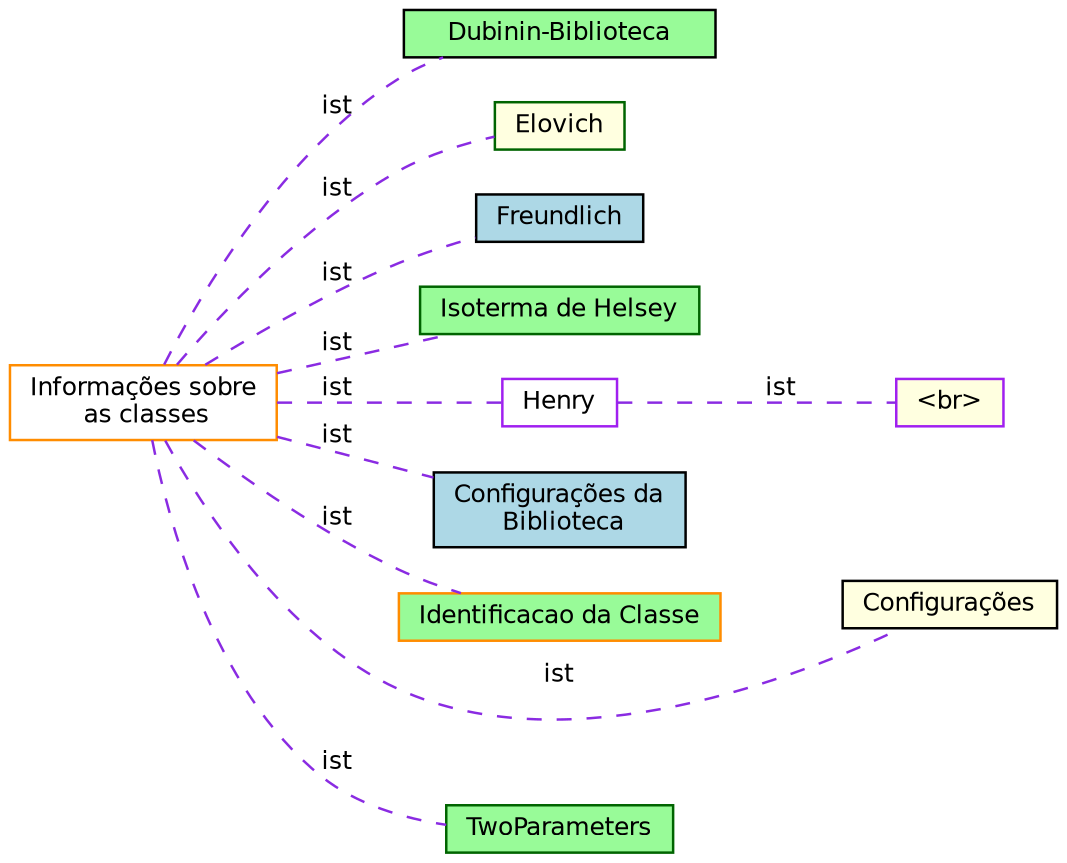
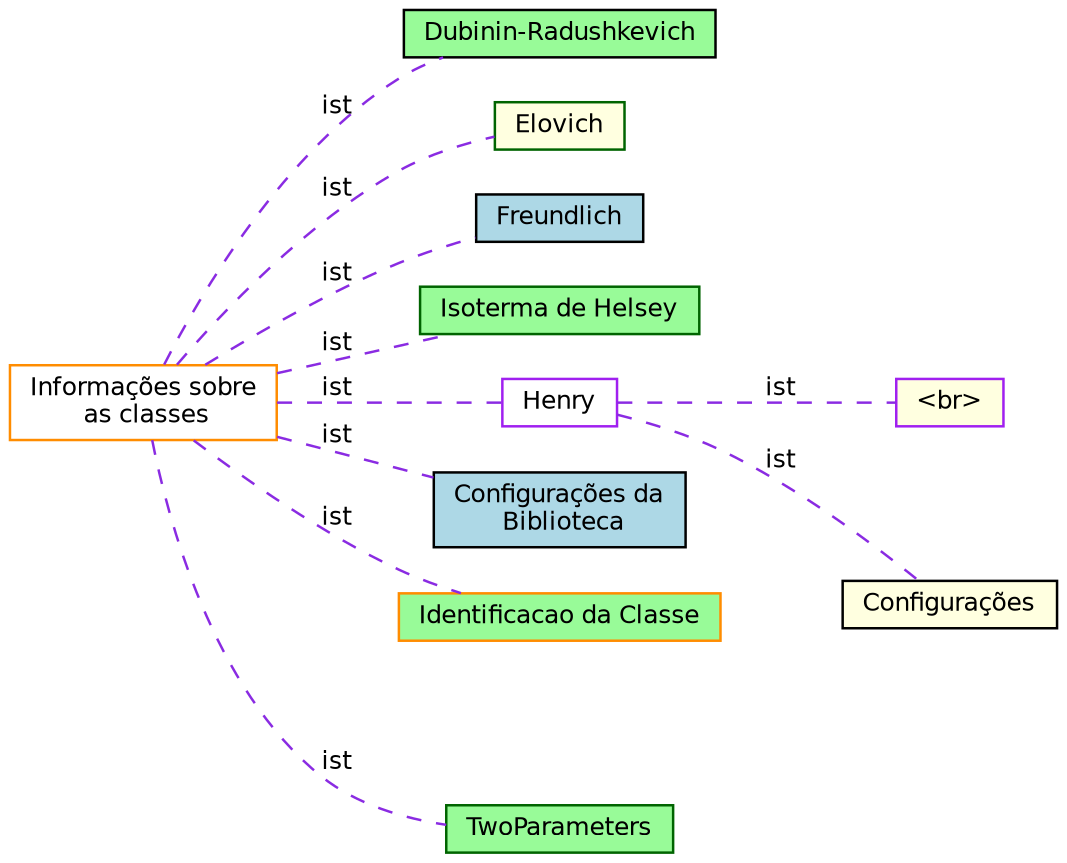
  digraph {
    rankdir=LR
    node [color=black fillcolor=palegreen fontname=Helvetica fontsize=10 shape=box style=filled]
    edge [color=blueviolet dir=none fontname=Helvetica fontsize=10 labelfontname=Helvetica labelfontsize=10 shape=plaintext style=dashed]
-   n1 [height=0.2 label="Dubinin-Biblioteca" width=0.4]
+   n1 [height=0.2 label="Dubinin-Radushkevich" width=0.4]
    n2 [color=darkgreen fillcolor=lightyellow height=0.2 label=Elovich width=0.4]
    n3 [fillcolor=lightblue height=0.2 label=Freundlich width=0.4]
    n4 [color=darkgreen height=0.2 label="Isoterma de Helsey" width=0.4]
    n5 [color=purple fillcolor=white height=0.2 label=Henry width=0.4]
    n6 [color=purple fillcolor=lightyellow height=0.2 label="\<br\>" width=0.4]
    n7 [fillcolor=lightblue height=0.2 label="Configurações da\l Biblioteca" width=0.4]
    n8 [color=darkorange height=0.2 label="Identificacao da Classe" width=0.4]
    n9 [fillcolor=lightyellow height=0.2 label="Configurações" width=0.4]
    n10 [color=darkorange fillcolor=white fontcolor=black height=0.2 label="Informações sobre\l as classes" width=0.4]
    n11 [color=darkgreen height=0.2 label=TwoParameters width=0.4]
    n5 -> n6 [label=ist]
    n10 -> n1 [label=ist]
    n10 -> n2 [label=ist]
    n10 -> n3 [label=ist]
    n10 -> n4 [label=ist]
    n10 -> n5 [label=ist]
    n10 -> n7 [label=ist]
    n10 -> n8 [label=ist]
-   n10 -> n9 [label=ist]
+   n5 -> n9 [label=ist]
    n10 -> n11 [label=ist]
  }
